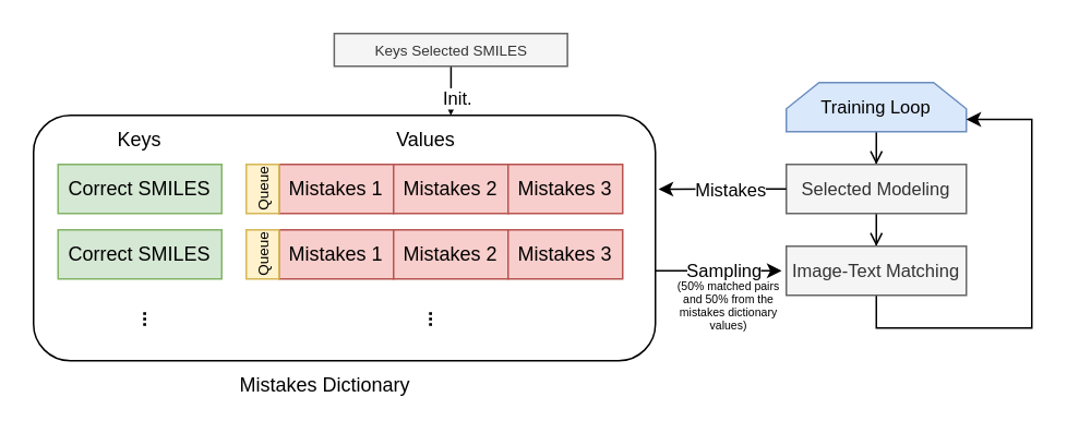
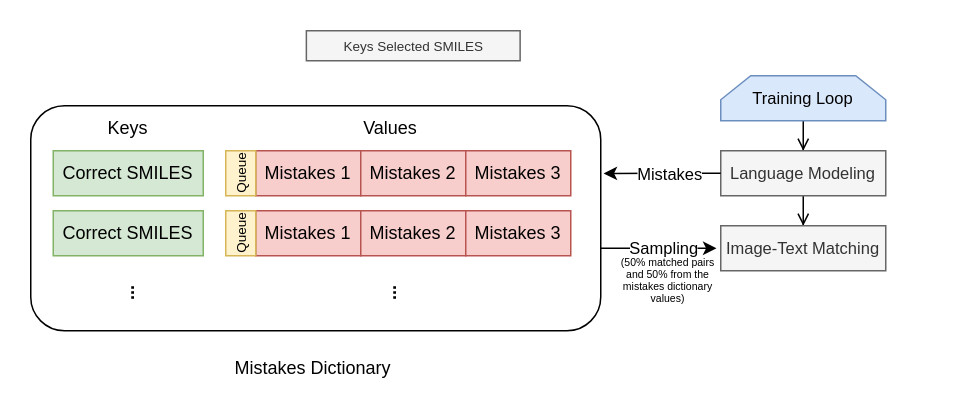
  <mxCell id="0" />
  <mxCell id="1" parent="0" />
  <mxCell id="2" value="" style="rounded=1;whiteSpace=wrap;html=1;" vertex="1" parent="1"><mxGeometry x="20" y="70" width="380" height="150" as="geometry" /></mxCell>
- <mxCell id="3" value="Mistakes Dictionary&amp;nbsp;" style="text;html=1;align=center;verticalAlign=middle;whiteSpace=wrap;rounded=0;" vertex="1" parent="1"><mxGeometry x="95" y="220" width="210" height="30" as="geometry" /></mxCell>
+ <mxCell id="3" value="Mistakes Dictionary&amp;nbsp;" style="text;html=1;align=center;verticalAlign=middle;whiteSpace=wrap;rounded=0;" vertex="1" parent="1"><mxGeometry x="105" y="230" width="210" height="30" as="geometry" /></mxCell>
  <mxCell id="4" value="Correct SMILES" style="text;html=1;align=center;verticalAlign=middle;whiteSpace=wrap;rounded=0;fillColor=#d5e8d4;strokeColor=#82b366;" vertex="1" parent="1"><mxGeometry x="35" y="100" width="100" height="30" as="geometry" /></mxCell>
  <mxCell id="5" value="Mistakes 1" style="rounded=0;whiteSpace=wrap;html=1;fillColor=#f8cecc;strokeColor=#b85450;" vertex="1" parent="1"><mxGeometry x="170" y="100" width="70" height="30" as="geometry" /></mxCell>
  <mxCell id="6" value="Mistakes 2" style="rounded=0;whiteSpace=wrap;html=1;fillColor=#f8cecc;strokeColor=#b85450;" vertex="1" parent="1"><mxGeometry x="240" y="100" width="70" height="30" as="geometry" /></mxCell>
  <mxCell id="7" value="Mistakes 3" style="rounded=0;whiteSpace=wrap;html=1;fillColor=#f8cecc;strokeColor=#b85450;" vertex="1" parent="1"><mxGeometry x="310" y="100" width="70" height="30" as="geometry" /></mxCell>
  <mxCell id="8" value="&lt;font style=&quot;font-size: 9px;&quot;&gt;Queue&lt;/font&gt;" style="rounded=0;whiteSpace=wrap;html=1;horizontal=0;fillColor=#fff2cc;strokeColor=#d6b656;" vertex="1" parent="1"><mxGeometry x="150" y="100" width="20" height="30" as="geometry" /></mxCell>
  <mxCell id="9" value="Values" style="text;html=1;align=center;verticalAlign=middle;whiteSpace=wrap;rounded=0;" vertex="1" parent="1"><mxGeometry x="230" y="70" width="60" height="30" as="geometry" /></mxCell>
  <mxCell id="10" value="Keys" style="text;html=1;align=center;verticalAlign=middle;whiteSpace=wrap;rounded=0;" vertex="1" parent="1"><mxGeometry x="55" y="70" width="60" height="30" as="geometry" /></mxCell>
  <mxCell id="11" value="Correct SMILES" style="text;html=1;align=center;verticalAlign=middle;whiteSpace=wrap;rounded=0;fillColor=#d5e8d4;strokeColor=#82b366;" vertex="1" parent="1"><mxGeometry x="35" y="140" width="100" height="30" as="geometry" /></mxCell>
  <mxCell id="12" value="Mistakes 1" style="rounded=0;whiteSpace=wrap;html=1;fillColor=#f8cecc;strokeColor=#b85450;" vertex="1" parent="1"><mxGeometry x="170" y="140" width="70" height="30" as="geometry" /></mxCell>
  <mxCell id="13" value="Mistakes 2" style="rounded=0;whiteSpace=wrap;html=1;fillColor=#f8cecc;strokeColor=#b85450;" vertex="1" parent="1"><mxGeometry x="240" y="140" width="70" height="30" as="geometry" /></mxCell>
  <mxCell id="14" value="Mistakes 3" style="rounded=0;whiteSpace=wrap;html=1;fillColor=#f8cecc;strokeColor=#b85450;" vertex="1" parent="1"><mxGeometry x="310" y="140" width="70" height="30" as="geometry" /></mxCell>
  <mxCell id="15" value="&lt;font style=&quot;font-size: 9px;&quot;&gt;Queue&lt;/font&gt;" style="rounded=0;whiteSpace=wrap;html=1;horizontal=0;fillColor=#fff2cc;strokeColor=#d6b656;" vertex="1" parent="1"><mxGeometry x="150" y="140" width="20" height="30" as="geometry" /></mxCell>
  <mxCell id="16" value="&lt;b&gt;...&lt;/b&gt;" style="text;html=1;align=center;verticalAlign=middle;whiteSpace=wrap;rounded=0;horizontal=0;" vertex="1" parent="1"><mxGeometry x="230" y="180" width="60" height="30" as="geometry" /></mxCell>
  <mxCell id="17" value="&lt;b&gt;...&lt;/b&gt;" style="text;html=1;align=center;verticalAlign=middle;whiteSpace=wrap;rounded=0;horizontal=0;" vertex="1" parent="1"><mxGeometry x="55" y="180" width="60" height="30" as="geometry" /></mxCell>
  <mxCell id="18" style="edgeStyle=orthogonalEdgeStyle;rounded=0;orthogonalLoop=1;jettySize=auto;html=1;entryX=0.5;entryY=0;entryDx=0;entryDy=0;endArrow=open;" edge="1" parent="1" source="19" target="21"><mxGeometry relative="1" as="geometry" /></mxCell>
  <mxCell id="19" value="Training Loop" style="shape=loopLimit;whiteSpace=wrap;html=1;fontSize=11;fillColor=#dae8fc;strokeColor=#6c8ebf;" vertex="1" parent="1"><mxGeometry x="480" y="50" width="110" height="30" as="geometry" /></mxCell>
  <mxCell id="20" style="edgeStyle=orthogonalEdgeStyle;rounded=0;orthogonalLoop=1;jettySize=auto;html=1;entryX=0.5;entryY=0;entryDx=0;entryDy=0;endArrow=open;" edge="1" parent="1" source="21" target="28"><mxGeometry relative="1" as="geometry" /></mxCell>
- <mxCell id="21" value="&lt;font style=&quot;font-size: 11px;&quot;&gt;Selected Modeling&lt;/font&gt;" style="rounded=0;whiteSpace=wrap;html=1;fillColor=#f5f5f5;fontColor=#333333;strokeColor=#666666;" vertex="1" parent="1"><mxGeometry x="480" y="100" width="110" height="30" as="geometry" /></mxCell>
- <mxCell id="22" style="edgeStyle=orthogonalEdgeStyle;rounded=0;orthogonalLoop=1;jettySize=auto;html=1;entryX=0.75;entryY=0;entryDx=0;entryDy=0;" edge="1" parent="1" source="24" target="9"><mxGeometry relative="1" as="geometry" /></mxCell>
- <mxCell id="23" value="Init." style="edgeLabel;html=1;align=center;verticalAlign=middle;resizable=0;points=[];" vertex="1" connectable="0" parent="22"><mxGeometry x="0.24" y="3" relative="1" as="geometry"><mxPoint as="offset" /></mxGeometry></mxCell>
+ <mxCell id="21" value="&lt;font style=&quot;font-size: 11px;&quot;&gt;Language Modeling&lt;/font&gt;" style="rounded=0;whiteSpace=wrap;html=1;fillColor=#f5f5f5;fontColor=#333333;strokeColor=#666666;" vertex="1" parent="1"><mxGeometry x="480" y="100" width="110" height="30" as="geometry" /></mxCell>
  <mxCell id="24" value="&lt;font style=&quot;font-size: 9px;&quot;&gt;Keys Selected SMILES&lt;/font&gt;" style="rounded=0;whiteSpace=wrap;html=1;fillColor=#f5f5f5;fontColor=#333333;strokeColor=#666666;" vertex="1" parent="1"><mxGeometry x="203.75" y="20" width="142.5" height="20" as="geometry" /></mxCell>
  <mxCell id="25" style="edgeStyle=orthogonalEdgeStyle;rounded=0;orthogonalLoop=1;jettySize=auto;html=1;entryX=1.005;entryY=0.301;entryDx=0;entryDy=0;entryPerimeter=0;" edge="1" parent="1" source="21" target="2"><mxGeometry relative="1" as="geometry"><mxPoint x="430" y="115.45" as="targetPoint" /></mxGeometry></mxCell>
  <mxCell id="26" value="Mistakes" style="edgeLabel;html=1;align=center;verticalAlign=middle;resizable=0;points=[];" vertex="1" connectable="0" parent="25"><mxGeometry x="-0.144" relative="1" as="geometry"><mxPoint x="-1" as="offset" /></mxGeometry></mxCell>
- <mxCell id="27" style="edgeStyle=orthogonalEdgeStyle;rounded=0;orthogonalLoop=1;jettySize=auto;html=1;entryX=1;entryY=0.75;entryDx=0;entryDy=0;" edge="1" parent="1" source="28" target="19"><mxGeometry relative="1" as="geometry"><Array as="points"><mxPoint x="535" y="200" /><mxPoint x="630" y="200" /><mxPoint x="630" y="72" /></Array></mxGeometry></mxCell>
  <mxCell id="28" value="&lt;font style=&quot;font-size: 11px;&quot;&gt;Image-Text Matching&lt;/font&gt;" style="rounded=0;whiteSpace=wrap;html=1;fillColor=#f5f5f5;fontColor=#333333;strokeColor=#666666;" vertex="1" parent="1"><mxGeometry x="480" y="150" width="110" height="30" as="geometry" /></mxCell>
  <mxCell id="29" style="edgeStyle=orthogonalEdgeStyle;rounded=0;orthogonalLoop=1;jettySize=auto;html=1;entryX=-0.026;entryY=0.5;entryDx=0;entryDy=0;entryPerimeter=0;" edge="1" parent="1" source="2" target="28"><mxGeometry relative="1" as="geometry"><Array as="points"><mxPoint x="420" y="165" /><mxPoint x="420" y="165" /></Array></mxGeometry></mxCell>
  <mxCell id="30" value="Sampling" style="edgeLabel;html=1;align=center;verticalAlign=middle;resizable=0;points=[];" vertex="1" connectable="0" parent="29"><mxGeometry x="0.052" y="1" relative="1" as="geometry"><mxPoint as="offset" /></mxGeometry></mxCell>
  <mxCell id="31" value="&lt;p style=&quot;line-height: 50%;&quot;&gt;&lt;font style=&quot;font-size: 7px;&quot;&gt;(50% matched pairs and 50% from the mistakes dictionary values)&lt;/font&gt;&lt;/p&gt;" style="text;html=1;align=center;verticalAlign=middle;whiteSpace=wrap;rounded=0;" vertex="1" parent="1"><mxGeometry x="410" y="170" width="70" height="30" as="geometry" /></mxCell>
